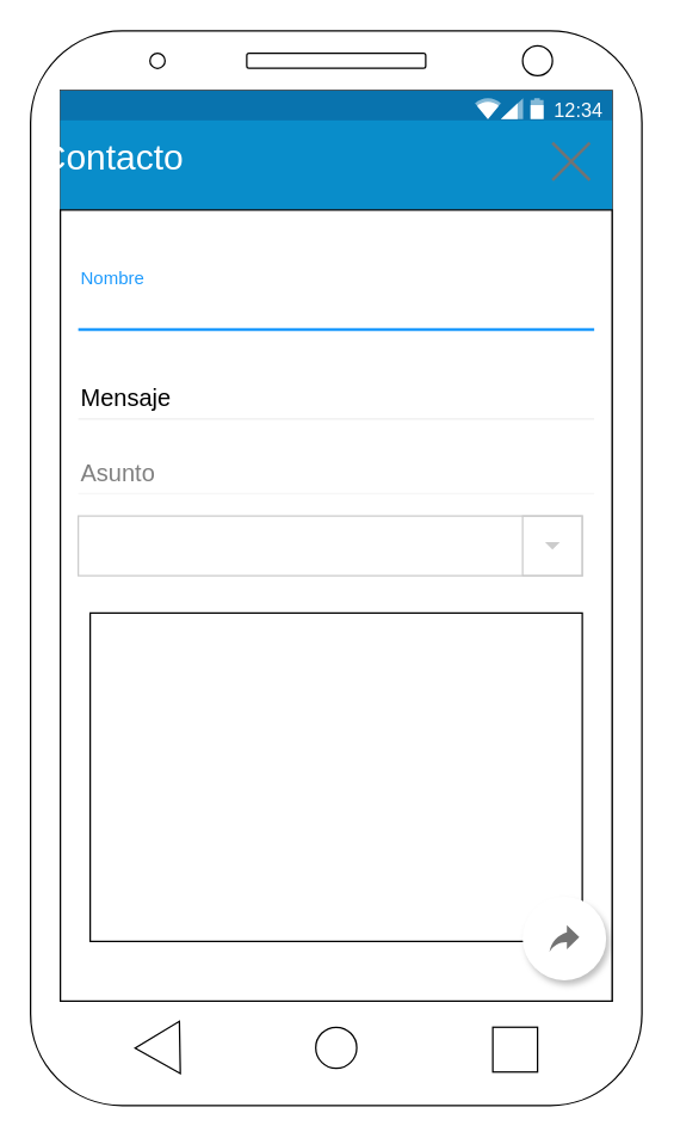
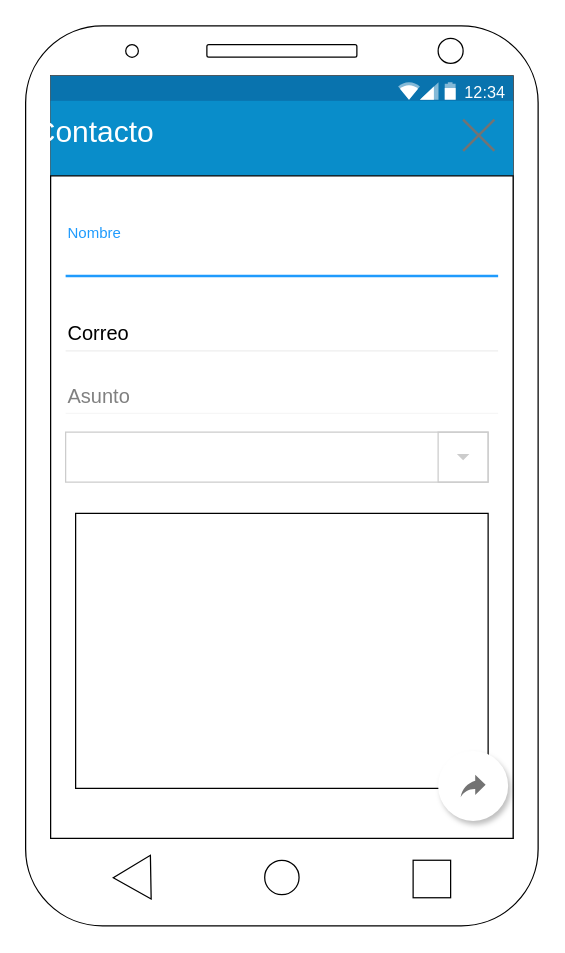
  <mxCell id="0" />
  <mxCell id="1" parent="0" />
  <mxCell id="2" value="" style="rounded=1;whiteSpace=wrap;html=1;" parent="1" vertex="1"><mxGeometry x="20" y="20" width="410" height="720" as="geometry" /></mxCell>
  <mxCell id="3" value="" style="rounded=0;whiteSpace=wrap;html=1;" parent="1" vertex="1"><mxGeometry x="40" y="60" width="370" height="610" as="geometry" /></mxCell>
  <mxCell id="4" value="" style="shape=rect;fillColor=#eeeeee;strokeColor=none;" vertex="1" parent="1"><mxGeometry x="40" y="60" width="370" height="610" as="geometry" /></mxCell>
  <mxCell id="5" value="" style="ellipse;whiteSpace=wrap;html=1;aspect=fixed;" parent="1" vertex="1"><mxGeometry x="211.25" y="687.5" width="27.5" height="27.5" as="geometry" /></mxCell>
  <mxCell id="6" value="" style="triangle;whiteSpace=wrap;html=1;rotation=-181;" parent="1" vertex="1"><mxGeometry x="90.13" y="683.75" width="30" height="35" as="geometry" /></mxCell>
  <mxCell id="7" value="" style="whiteSpace=wrap;html=1;aspect=fixed;" parent="1" vertex="1"><mxGeometry x="330" y="687.5" width="30" height="30" as="geometry" /></mxCell>
  <mxCell id="8" value="" style="ellipse;whiteSpace=wrap;html=1;aspect=fixed;" parent="1" vertex="1"><mxGeometry x="350" y="30" width="20" height="20" as="geometry" /></mxCell>
  <mxCell id="9" value="" style="ellipse;whiteSpace=wrap;html=1;aspect=fixed;" parent="1" vertex="1"><mxGeometry x="100.07" y="35" width="10.13" height="10.13" as="geometry" /></mxCell>
  <mxCell id="10" value="" style="rounded=1;whiteSpace=wrap;html=1;" parent="1" vertex="1"><mxGeometry x="165" y="35" width="120" height="10" as="geometry" /></mxCell>
  <mxCell id="11" value="12:34" style="dashed=0;align=center;fontSize=12;shape=rect;align=right;fillColor=#0973AE;strokeColor=none;fontColor=#FFFFFF;spacingRight=4;spacingTop=1;fontStyle=0;fontSize=13;resizeWidth=1;" vertex="1" parent="1"><mxGeometry x="40" y="60" width="370" height="24" as="geometry" /></mxCell>
  <mxCell id="12" value="" style="dashed=0;html=1;shape=mxgraph.gmdl.top_bar;fillColor=#0973AE;strokeColor=none;" vertex="1" parent="11"><mxGeometry x="1" y="0.5" width="46" height="14" relative="1" as="geometry"><mxPoint x="-92" y="-7" as="offset" /></mxGeometry></mxCell>
  <mxCell id="13" value="" style="dashed=0;align=center;fontSize=12;shape=rect;strokeColor=none;fillColor=#098DCA;resizeWidth=1;" vertex="1" parent="1"><mxGeometry x="40" y="80" width="370" height="60" as="geometry"><mxPoint x="-460" y="-100" as="offset" /></mxGeometry></mxCell>
  <mxCell id="14" value="" style="dashed=0;aspect=fixed;verticalLabelPosition=bottom;verticalAlign=top;align=center;shape=mxgraph.gmdl.x;strokeColor=#737373;fillColor=#737373;shadow=0;strokeWidth=2;" vertex="1" parent="1"><mxGeometry x="370" y="95" width="25" height="25" as="geometry" /></mxCell>
  <mxCell id="15" value="&lt;font style=&quot;font-size: 24px&quot; color=&quot;#FFFFFF&quot;&gt;Contacto&lt;/font&gt;" style="text;html=1;strokeColor=none;fillColor=none;align=center;verticalAlign=middle;whiteSpace=wrap;rounded=0;" vertex="1" parent="1"><mxGeometry x="55.13" y="95" width="40" height="20" as="geometry" /></mxCell>
  <mxCell id="16" value="" style="rounded=0;whiteSpace=wrap;html=1;strokeColor=#000000;" vertex="1" parent="1"><mxGeometry x="40" y="140" width="370" height="530" as="geometry" /></mxCell>
  <mxCell id="17" value="Nombre" style="text;fontColor=#1F9BFD;fontSize=12;verticalAlign=middle;strokeColor=none;fillColor=none;" vertex="1" parent="1"><mxGeometry x="52" y="170" width="346" height="30" as="geometry" /></mxCell>
  <mxCell id="18" value="Mensaje text" style="text;fontColor=#ffffff;fontSize=16;verticalAlign=middle;strokeColor=none;fillColor=none;" vertex="1" parent="1"><mxGeometry x="52" y="190" width="346" height="30" as="geometry" /></mxCell>
  <mxCell id="19" value="" style="dashed=0;shape=line;strokeWidth=2;noLabel=1;strokeColor=#1F9BFD;" vertex="1" parent="1"><mxGeometry x="52" y="215" width="346" height="10" as="geometry" /></mxCell>
- <mxCell id="20" value="Mensaje" style="text;fontSize=16;verticalAlign=middle;strokeColor=none;fillColor=none;" vertex="1" parent="1"><mxGeometry x="52" y="250" width="346" height="30" as="geometry" /></mxCell>
+ <mxCell id="20" value="Correo" style="text;fontSize=16;verticalAlign=middle;strokeColor=none;fillColor=none;" vertex="1" parent="1"><mxGeometry x="52" y="250" width="346" height="30" as="geometry" /></mxCell>
  <mxCell id="21" value="" style="dashed=0;shape=line;strokeWidth=1;noLabel=1;strokeColor=#eeeeee;" vertex="1" parent="1"><mxGeometry x="52" y="275" width="346" height="10" as="geometry" /></mxCell>
  <mxCell id="22" value="Asunto" style="text;fontColor=#808080;fontSize=16;verticalAlign=middle;strokeColor=none;fillColor=none;" vertex="1" parent="1"><mxGeometry x="52" y="300" width="346" height="30" as="geometry" /></mxCell>
  <mxCell id="23" value="" style="dashed=0;shape=line;strokeWidth=1;noLabel=1;strokeColor=#eeeeee;opacity=50;" vertex="1" parent="1"><mxGeometry x="52" y="325" width="346" height="10" as="geometry" /></mxCell>
  <mxCell id="24" value="" style="rounded=0;whiteSpace=wrap;html=1;strokeColor=#000000;" vertex="1" parent="1"><mxGeometry x="60" y="410" width="330" height="220" as="geometry" /></mxCell>
  <mxCell id="25" value="" style="shape=ellipse;dashed=0;strokeColor=none;shadow=1;fontSize=13;align=center;verticalAlign=top;labelPosition=center;verticalLabelPosition=bottom;html=1;aspect=fixed;" vertex="1" parent="1"><mxGeometry x="350" y="600" width="56" height="56" as="geometry" /></mxCell>
  <mxCell id="26" value="" style="dashed=0;html=1;shape=mxgraph.gmdl.reply;strokeColor=none;fillColor=#737373;shadow=0;" vertex="1" parent="25"><mxGeometry x="18" y="19" width="20" height="18" as="geometry" /></mxCell>
  <mxCell id="27" value="" style="dashed=0;align=center;fontSize=12;shape=rect;fillColor=#ffffff;strokeColor=#cccccc;" vertex="1" parent="1"><mxGeometry x="52" y="345" width="338" height="40" as="geometry" /></mxCell>
  <mxCell id="28" value="" style="shape=rect;fillColor=none;strokeColor=#cccccc;resizeHeight=1;" vertex="1" parent="27"><mxGeometry x="1" width="40" height="40" relative="1" as="geometry"><mxPoint x="-40" as="offset" /></mxGeometry></mxCell>
  <mxCell id="29" value="" style="dashed=0;html=1;shape=mxgraph.gmdl.triangle;fillColor=#cccccc;strokeColor=none;" vertex="1" parent="28"><mxGeometry x="0.5" y="0.5" width="10" height="5" relative="1" as="geometry"><mxPoint x="-5" y="-2.5" as="offset" /></mxGeometry></mxCell>
